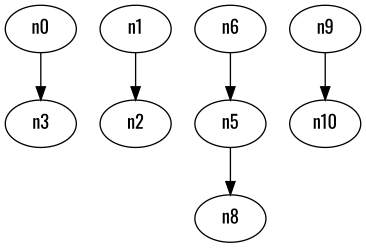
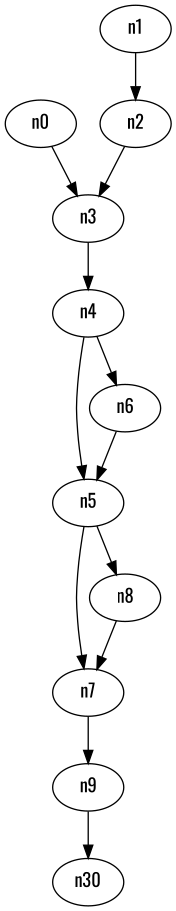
  digraph {
    fontname=Oswald
    node [fontname=Oswald]
    edge [fontname=Oswald]
    n0
    n3
    n2
+   n4
    n1
    n5
    n6
+   n7
    n8
    n9
-   n10
+   n10 [label=n30]
    n0 -> n3
+   n3 -> n4
+   n2 -> n3
+   n4 -> n5
+   n4 -> n6
    n1 -> n2
+   n5 -> n7
    n5 -> n8
    n6 -> n5
+   n7 -> n9
+   n8 -> n7
    n9 -> n10
  }
